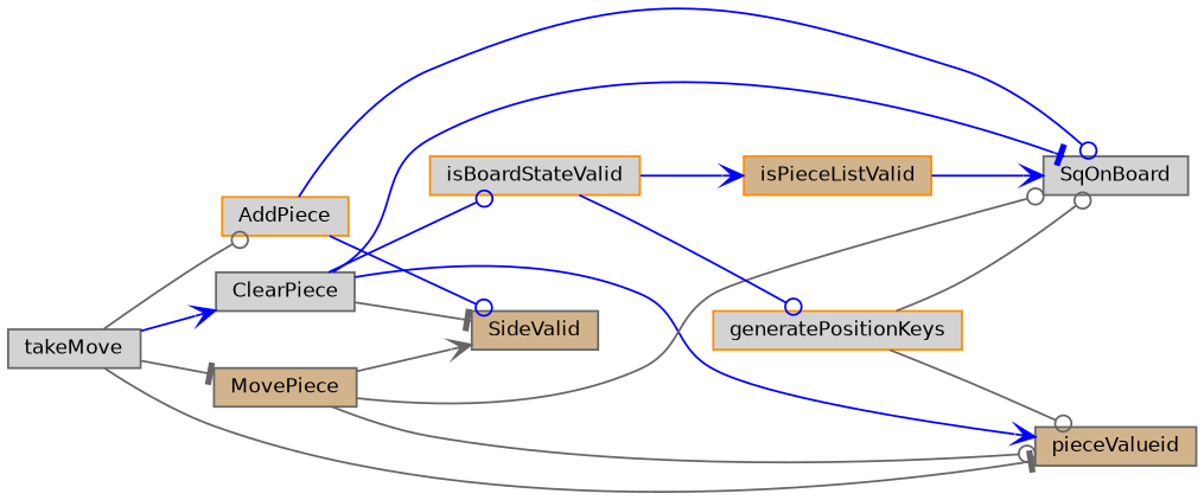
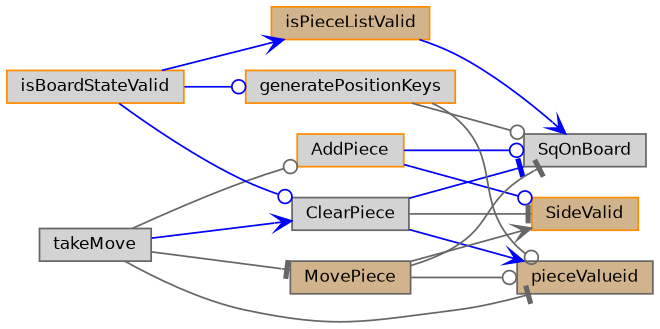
  digraph {
    rankdir=LR
    node [color=gray40 fillcolor=lightgrey fontname=Helvetica fontsize=10 shape=box style=filled]
    edge [arrowhead=odot color=gray40 fontname=Helvetica fontsize=10 labelfontname=Helvetica labelfontsize=10 style=solid]
    n1 [fontcolor=black height=0.2 label=takeMove width=0.4]
    n2 [color=darkorange height=0.2 label=AddPiece width=0.4]
    n3 [fillcolor=tan height=0.2 label=pieceValueid width=0.4]
    n4 [height=0.2 label=ClearPiece width=0.4]
    n5 [fillcolor=tan height=0.2 label=MovePiece width=0.4]
    n6 [height=0.2 label=SqOnBoard width=0.4]
-   n7 [fillcolor=tan height=0.2 label=SideValid width=0.4]
+   n7 [color=darkorange fillcolor=tan height=0.2 label=SideValid width=0.4]
    n8 [color=darkorange height=0.2 label=isBoardStateValid width=0.4]
    n9 [color=darkorange height=0.2 label=generatePositionKeys width=0.4]
    n10 [color=darkorange fillcolor=tan height=0.2 label=isPieceListValid width=0.4]
    n1 -> n2
    n1 -> n3 [arrowhead=tee]
    n1 -> n4 [arrowhead=vee color=blue]
    n1 -> n5 [arrowhead=tee]
    n2 -> n6 [color=blue]
    n2 -> n7 [color=blue]
    n4 -> n3 [arrowhead=vee color=blue]
    n4 -> n6 [arrowhead=tee color=blue]
    n4 -> n7 [arrowhead=tee]
-   n4 -> n8 [color=blue]
+   n8 -> n4 [color=blue]
    n5 -> n3
-   n5 -> n6
+   n5 -> n6 [arrowhead=tee]
    n5 -> n7 [arrowhead=vee]
    n8 -> n9 [color=blue]
    n8 -> n10 [arrowhead=vee color=blue]
    n9 -> n3
    n9 -> n6
    n10 -> n6 [arrowhead=vee color=blue]
  }
